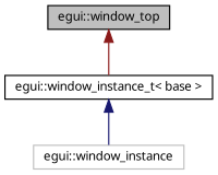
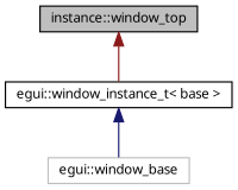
  digraph {
    node [color=black fillcolor=white fontname="FreeSans.ttf" fontsize=10 shape=record style=filled]
    edge [dir=back fontname="FreeSans.ttf" fontsize=10 labelfontname="FreeSans.ttf" labelfontsize=10 style=solid]
-   n1 [fillcolor=grey75 fontcolor=black height=0.2 label="egui::window_top" width=0.4]
+   n1 [fillcolor=grey75 fontcolor=black height=0.2 label="instance::window_top" width=0.4]
    n2 [height=0.2 label="egui::window_instance_t\< base \>" width=0.4]
-   n3 [color=grey75 height=0.2 label="egui::window_instance" width=0.4]
+   n3 [color=grey75 height=0.2 label="egui::window_base" width=0.4]
    n1 -> n2 [color=firebrick4]
    n2 -> n3 [color=midnightblue]
  }
